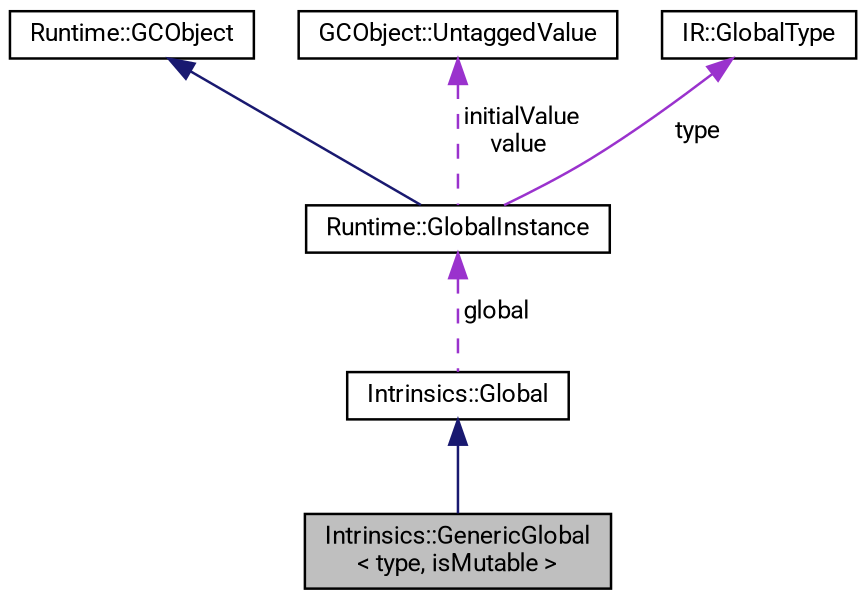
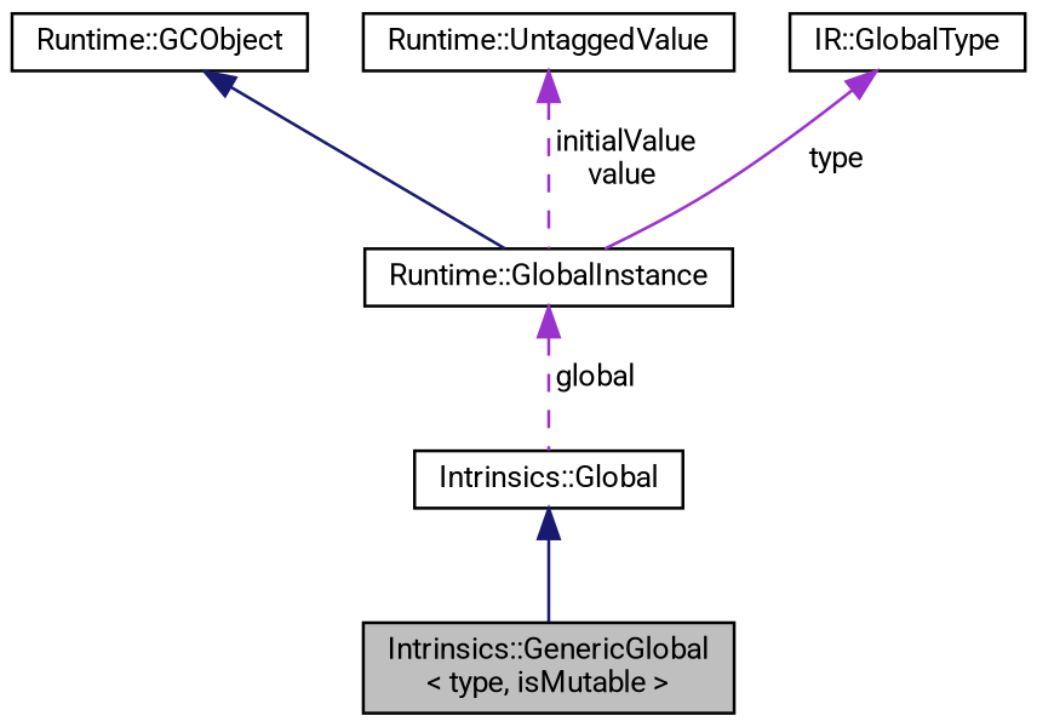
  digraph {
    fontname=Roboto
    node [color=black fillcolor=white fontname=Roboto fontsize=10 shape=record style=filled]
    edge [color=darkorchid3 dir=back fontname=Roboto fontsize=10 labelfontname=Helvetica labelfontsize=10 style=solid]
    n1 [fillcolor=grey75 fontcolor=black height=0.2 label="Intrinsics::GenericGlobal\l\< type, isMutable \>" width=0.4]
    n2 [height=0.2 label="Intrinsics::Global" width=0.4]
    n3 [height=0.2 label="Runtime::GlobalInstance" width=0.4]
    n4 [height=0.2 label="Runtime::GCObject" width=0.4]
-   n5 [height=0.2 label="GCObject::UntaggedValue" width=0.4]
+   n5 [height=0.2 label="Runtime::UntaggedValue" width=0.4]
    n6 [height=0.2 label="IR::GlobalType" width=0.4]
    n2 -> n1 [color=midnightblue]
    n3 -> n2 [label=" global" style=dashed]
    n4 -> n3 [color=midnightblue]
    n5 -> n3 [label=" initialValue\nvalue" style=dashed]
    n6 -> n3 [label=" type"]
  }
